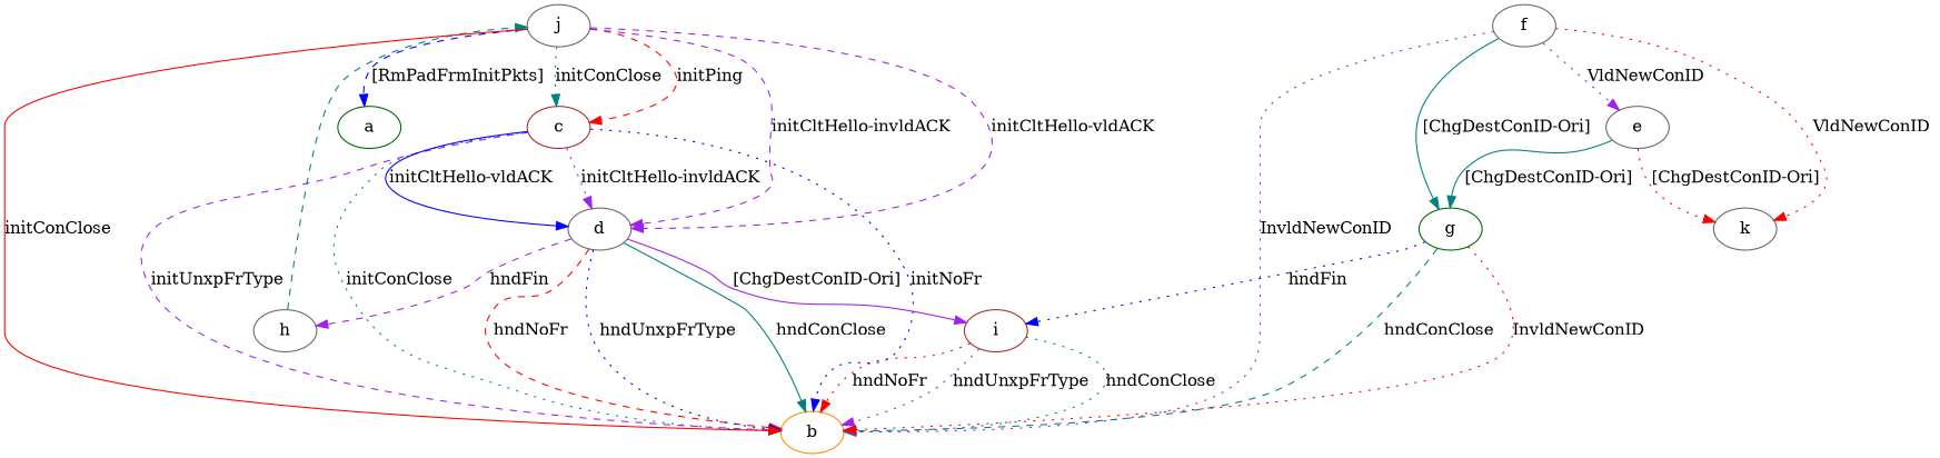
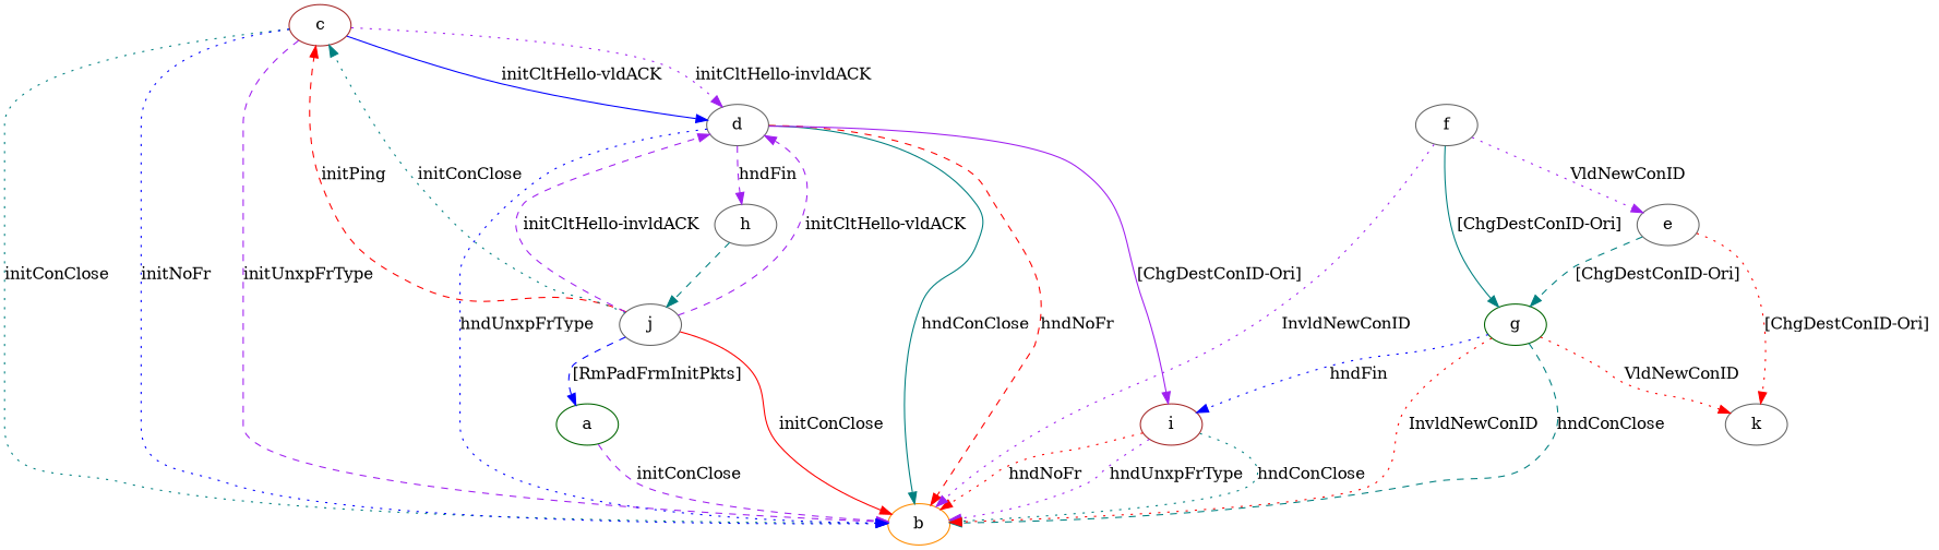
  digraph {
    node [color=gray40]
    edge [color=purple style=dotted]
    a [color=darkgreen]
    b [color=darkorange]
    c [color=brown]
    d
    i [color=brown]
    h
    f
    e
    g [color=darkgreen]
    k
    j
+   a -> b [label="initConClose " style=dashed]
    c -> b [color=teal label="initConClose "]
    c -> b [color=blue label="initNoFr "]
    c -> b [label="initUnxpFrType " style=dashed]
    c -> d [color=blue label="initCltHello-vldACK " style=solid]
    c -> d [label="initCltHello-invldACK "]
    d -> b [color=teal label="hndConClose " style=solid]
    d -> b [color=red label="hndNoFr " style=dashed]
    d -> b [color=blue label="hndUnxpFrType "]
    d -> i [label="[ChgDestConID-Ori] " style=solid]
    d -> h [label="hndFin " style=dashed]
    i -> b [color=teal label="hndConClose "]
    i -> b [color=red label="hndNoFr "]
    i -> b [label="hndUnxpFrType "]
    h -> j [color=teal style=dashed]
    f -> b [label="InvldNewConID "]
    f -> e [label="VldNewConID "]
    f -> g [color=teal label="[ChgDestConID-Ori] " style=solid]
-   e -> g [color=teal label="[ChgDestConID-Ori] " style=solid]
+   e -> g [color=teal label="[ChgDestConID-Ori] " style=dashed]
    e -> k [color=red label="[ChgDestConID-Ori] "]
    g -> b [color=teal label="hndConClose " style=dashed]
    g -> b [color=red label="InvldNewConID "]
    g -> i [color=blue label="hndFin "]
-   f -> k [color=red label="VldNewConID "]
+   g -> k [color=red label="VldNewConID "]
    j -> a [color=blue label="[RmPadFrmInitPkts] " style=dashed]
    j -> b [color=red label="initConClose " style=solid]
    j -> c [color=red label="initPing " style=dashed]
    j -> c [color=teal label="initConClose "]
    j -> d [label="initCltHello-vldACK " style=dashed]
    j -> d [label="initCltHello-invldACK " style=dashed]
  }
